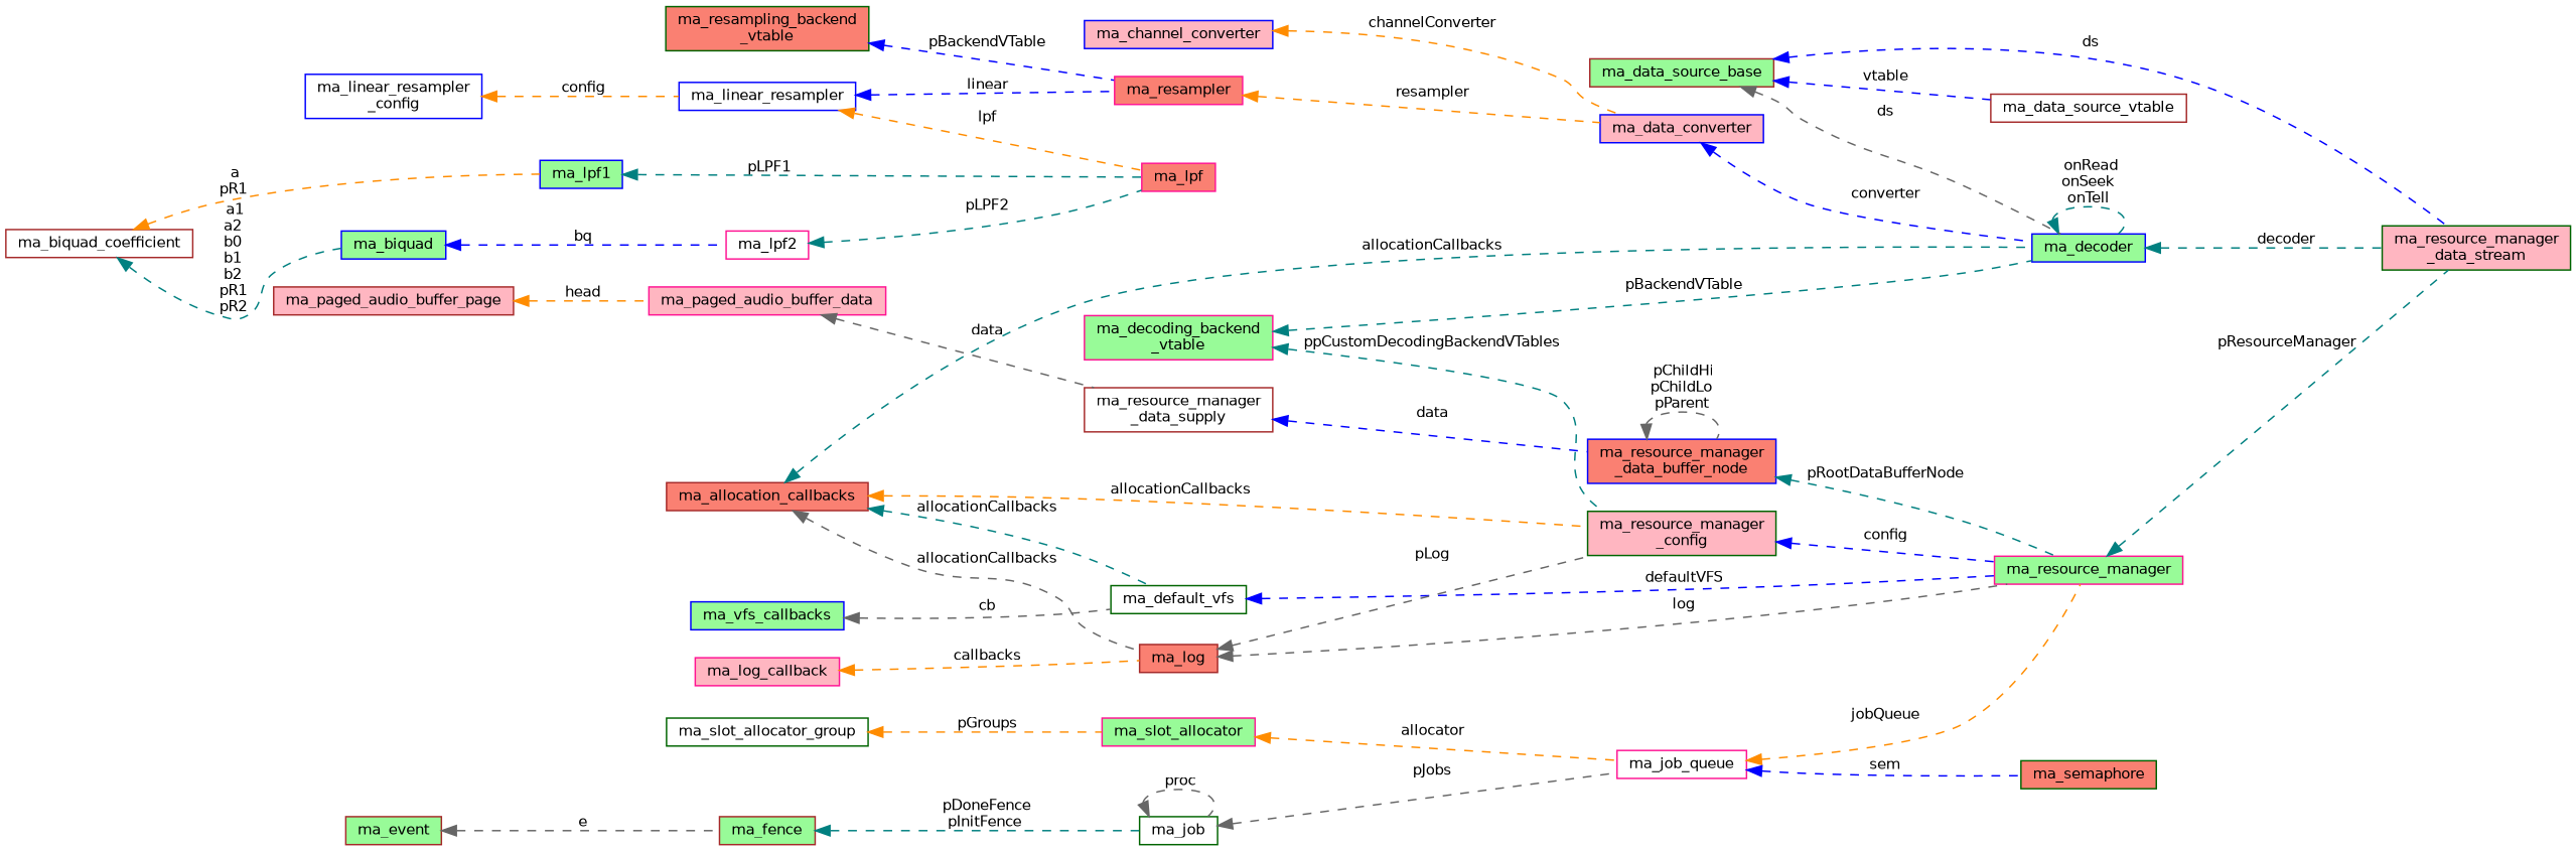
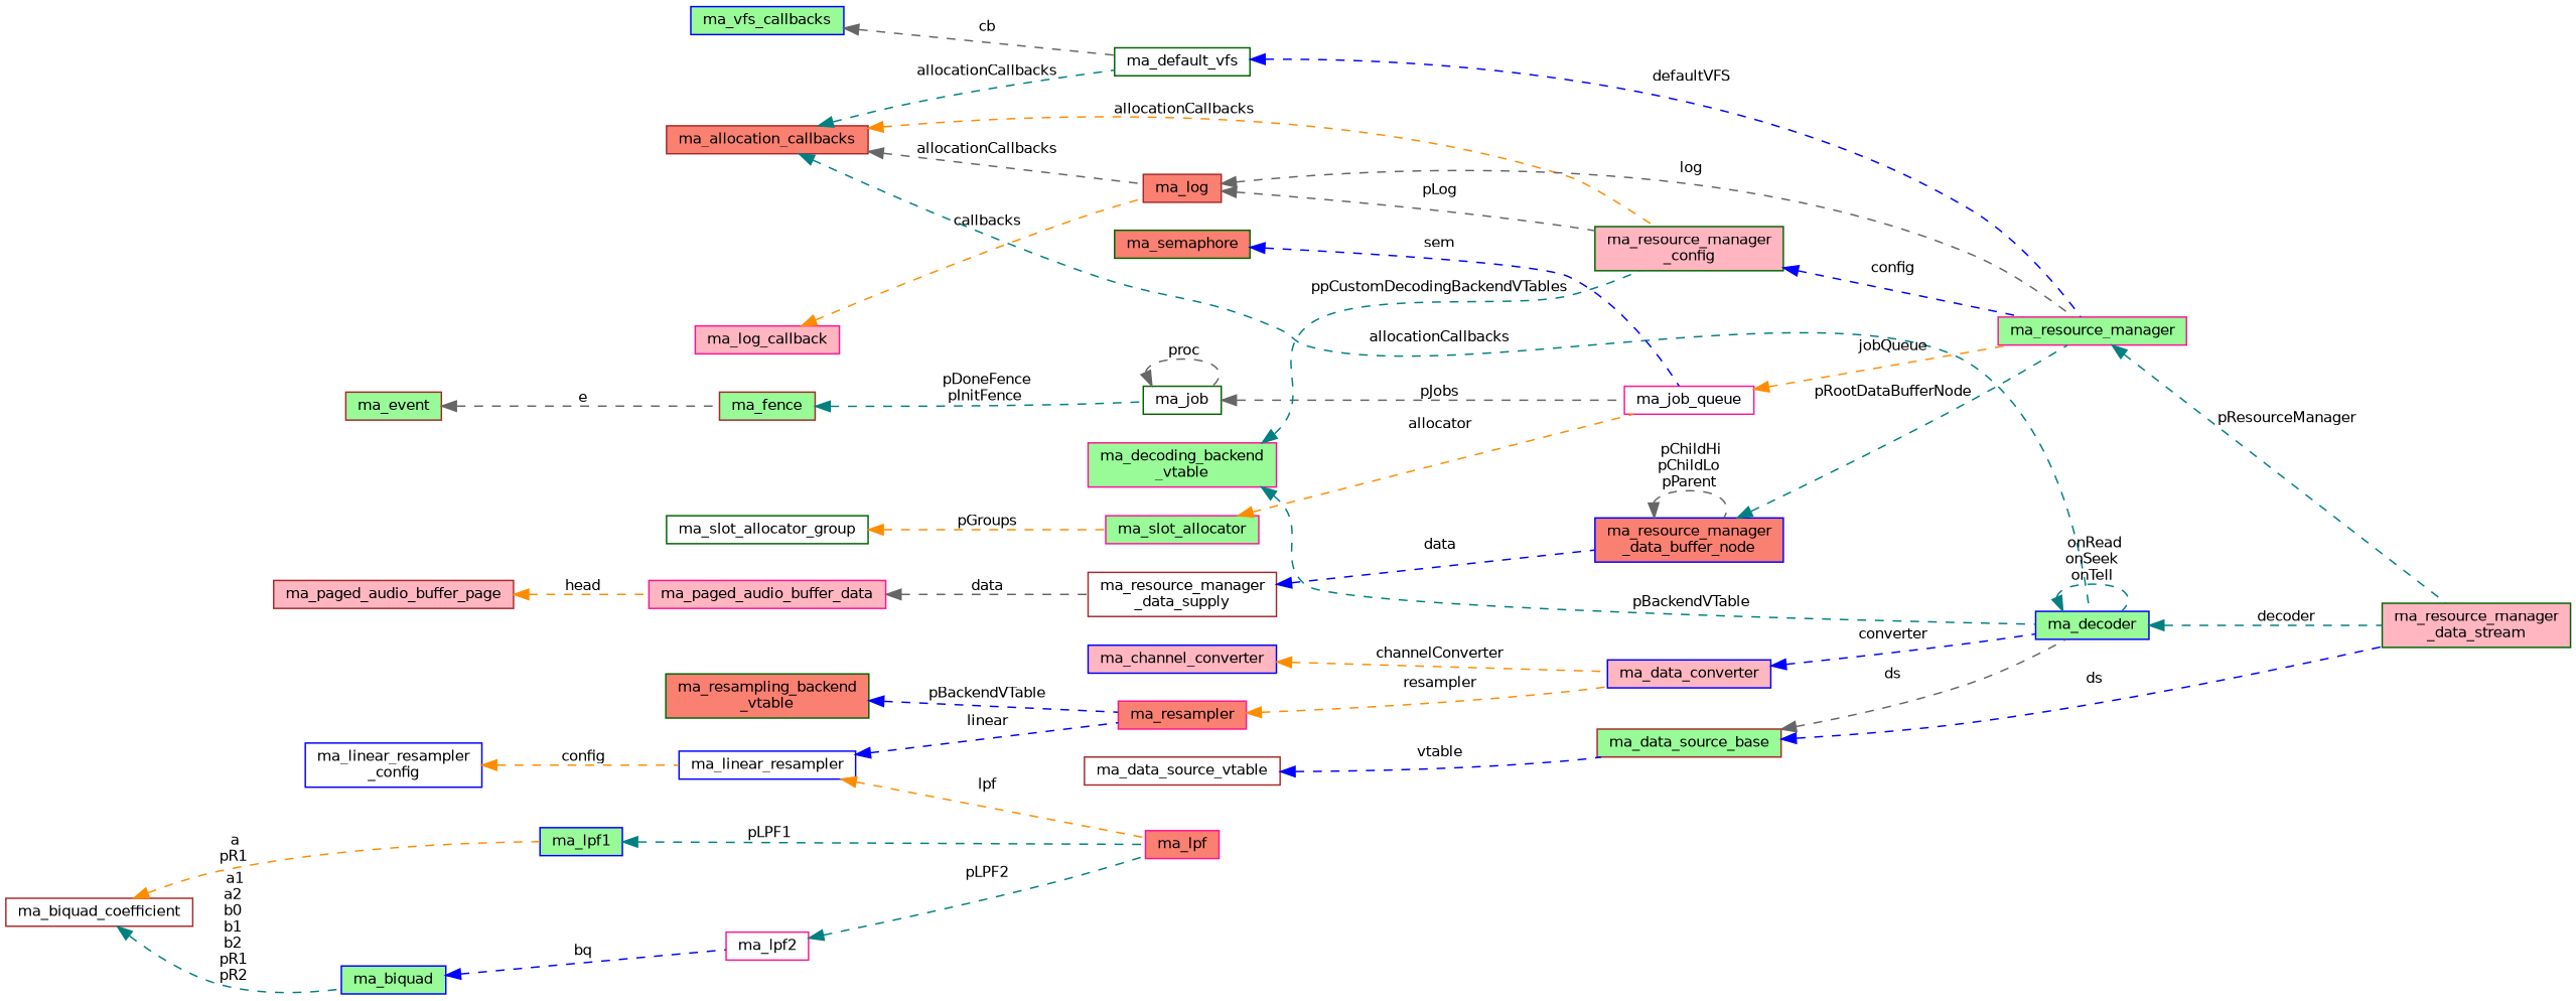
  digraph {
    rankdir=LR
    node [color=deeppink fillcolor=palegreen fontname=Helvetica fontsize=10 shape=record style=filled]
    edge [color=teal dir=back fontname=Helvetica fontsize=10 labelfontname=Helvetica labelfontsize=10 style=dashed]
    n1 [color=darkgreen fillcolor=lightpink fontcolor=black height=0.2 label="ma_resource_manager\l_data_stream" width=0.4]
    n2 [height=0.2 label=ma_resource_manager width=0.4]
    n3 [color=darkgreen fillcolor=white height=0.2 label=ma_default_vfs width=0.4]
    n4 [color=blue height=0.2 label=ma_vfs_callbacks width=0.4]
    n5 [color=brown fillcolor=salmon height=0.2 label=ma_allocation_callbacks width=0.4]
    n6 [color=brown fillcolor=salmon height=0.2 label=ma_log width=0.4]
    n7 [color=darkgreen fillcolor=lightpink height=0.2 label="ma_resource_manager\l_config" width=0.4]
    n8 [color=blue height=0.2 label=ma_decoder width=0.4]
    n9 [fillcolor=white height=0.2 label=ma_job_queue width=0.4]
    n10 [color=darkgreen fillcolor=salmon height=0.2 label=ma_semaphore width=0.4]
    n11 [color=darkgreen fillcolor=white height=0.2 label=ma_job width=0.4]
    n12 [color=brown height=0.2 label=ma_fence width=0.4]
    n13 [color=brown height=0.2 label=ma_event width=0.4]
    n14 [height=0.2 label=ma_slot_allocator width=0.4]
    n15 [color=darkgreen fillcolor=white height=0.2 label=ma_slot_allocator_group width=0.4]
    n16 [color=blue fillcolor=salmon height=0.2 label="ma_resource_manager\l_data_buffer_node" width=0.4]
    n17 [color=brown fillcolor=white height=0.2 label="ma_resource_manager\l_data_supply" width=0.4]
    n18 [fillcolor=lightpink height=0.2 label=ma_paged_audio_buffer_data width=0.4]
    n19 [color=brown fillcolor=lightpink height=0.2 label=ma_paged_audio_buffer_page width=0.4]
    n20 [fillcolor=lightpink height=0.2 label=ma_log_callback width=0.4]
    n21 [height=0.2 label="ma_decoding_backend\l_vtable" width=0.4]
    n22 [color=brown height=0.2 label=ma_data_source_base width=0.4]
    n23 [color=brown fillcolor=white height=0.2 label=ma_data_source_vtable width=0.4]
    n24 [color=blue fillcolor=lightpink height=0.2 label=ma_data_converter width=0.4]
    n25 [fillcolor=salmon height=0.2 label=ma_resampler width=0.4]
    n26 [color=darkgreen fillcolor=salmon height=0.2 label="ma_resampling_backend\l_vtable" width=0.4]
    n27 [color=blue fillcolor=white height=0.2 label=ma_linear_resampler width=0.4]
    n28 [fillcolor=salmon height=0.2 label=ma_lpf width=0.4]
    n29 [color=blue height=0.2 label=ma_lpf1 width=0.4]
    n30 [color=brown fillcolor=white height=0.2 label=ma_biquad_coefficient width=0.4]
    n31 [color=blue height=0.2 label=ma_biquad width=0.4]
    n32 [fillcolor=white height=0.2 label=ma_lpf2 width=0.4]
    n33 [color=blue fillcolor=white height=0.2 label="ma_linear_resampler\l_config" width=0.4]
    n34 [color=blue fillcolor=lightpink height=0.2 label=ma_channel_converter width=0.4]
    n2 -> n1 [label=" pResourceManager"]
    n3 -> n2 [color=blue label=" defaultVFS"]
    n4 -> n3 [color=gray40 label=" cb"]
    n5 -> n3 [label=" allocationCallbacks"]
    n5 -> n6 [color=gray40 label=" allocationCallbacks"]
    n5 -> n7 [color=darkorange label=" allocationCallbacks"]
    n5 -> n8 [label=" allocationCallbacks"]
    n6 -> n2 [color=gray40 label=" log"]
    n6 -> n7 [color=gray40 label=" pLog"]
    n7 -> n2 [color=blue label=" config"]
    n8 -> n1 [label=" decoder"]
    n8 -> n8 [label=" onRead\nonSeek\nonTell"]
    n9 -> n2 [color=darkorange label=" jobQueue"]
-   n9 -> n10 [color=blue label=" sem"]
+   n10 -> n9 [color=blue label=" sem"]
    n11 -> n9 [color=gray40 label=" pJobs"]
    n11 -> n11 [color=gray40 label=" proc"]
    n12 -> n11 [label=" pDoneFence\npInitFence"]
    n13 -> n12 [color=gray40 label=" e"]
    n14 -> n9 [color=darkorange label=" allocator"]
    n15 -> n14 [color=darkorange label=" pGroups"]
    n16 -> n2 [label=" pRootDataBufferNode"]
    n16 -> n16 [color=gray40 label=" pChildHi\npChildLo\npParent"]
    n17 -> n16 [color=blue label=" data"]
    n18 -> n17 [color=gray40 label=" data"]
    n19 -> n18 [color=darkorange label=" head"]
    n20 -> n6 [color=darkorange label=" callbacks"]
    n21 -> n7 [label=" ppCustomDecodingBackendVTables"]
    n21 -> n8 [label=" pBackendVTable"]
    n22 -> n1 [color=blue label=" ds"]
    n22 -> n8 [color=gray40 label=" ds"]
-   n22 -> n23 [color=blue label=" vtable"]
+   n23 -> n22 [color=blue label=" vtable"]
    n24 -> n8 [color=blue label=" converter"]
    n25 -> n24 [color=darkorange label=" resampler"]
    n26 -> n25 [color=blue label=" pBackendVTable"]
    n27 -> n25 [color=blue label=" linear"]
    n27 -> n28 [color=darkorange label=" lpf"]
    n29 -> n28 [label=" pLPF1"]
    n30 -> n29 [color=darkorange label=" a\npR1"]
    n30 -> n31 [label=" a1\na2\nb0\nb1\nb2\npR1\npR2"]
    n31 -> n32 [color=blue label=" bq"]
    n32 -> n28 [label=" pLPF2"]
    n33 -> n27 [color=darkorange label=" config"]
    n34 -> n24 [color=darkorange label=" channelConverter"]
  }
